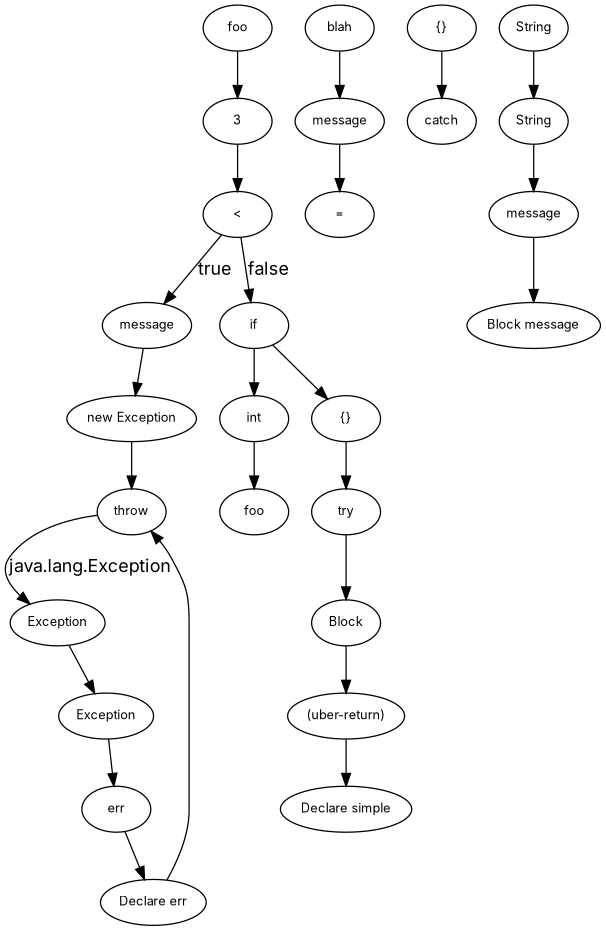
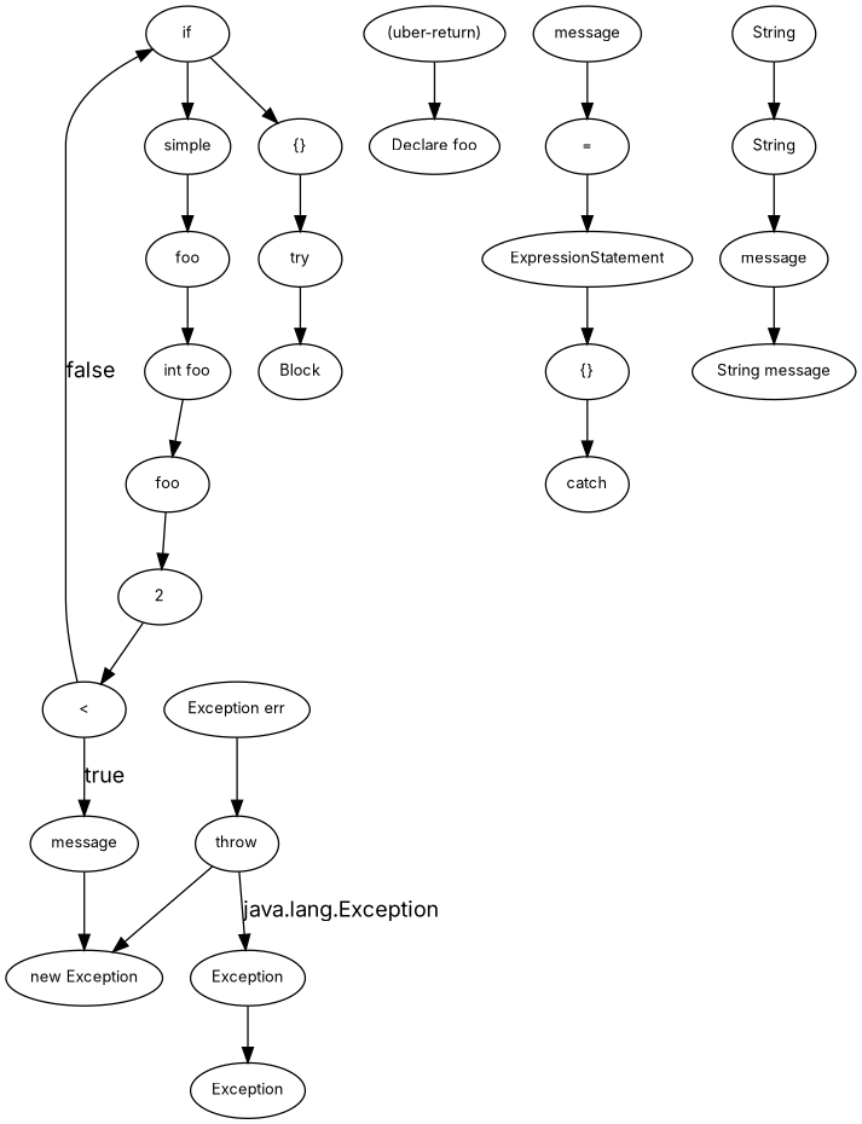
  digraph {
    fontname=Inter
    node [fontname=Inter fontsize=10]
    edge [fontname=Inter]
    n1 [label=Block]
    n2 [label="(uber-return)"]
-   n3 [label="Declare simple"]
+   n3 [label="Declare foo"]
    n4 [label=message]
    n5 [label="new Exception"]
    n6 [label=throw]
    n7 [label=message]
    n8 [label="="]
+   n9 [label=ExpressionStatement]
    n10 [label="{}"]
    n11 [label=catch]
-   n12 [label=err]
-   n13 [label="Declare err"]
+   n13 [label="Exception err"]
    n14 [label=Exception]
    n15 [label=Exception]
-   n16 [label=blah]
    n17 [label=try]
    n18 [label=foo]
+   n19 [label="int foo"]
    n20 [label=foo]
-   n21 [label=int]
-   n22 [label=3]
+   n21 [label=simple]
+   n22 [label=2]
    n23 [label=message]
-   n24 [label="Block message"]
+   n24 [label="String message"]
    n25 [label=String]
    n26 [label=String]
    n27 [label="<"]
    n28 [label=if]
    n29 [label="{}"]
-   n1 -> n2
    n2 -> n3
    n4 -> n5
-   n5 -> n6
+   n6 -> n5
    n6 -> n14 [label="java.lang.Exception"]
    n7 -> n8
+   n8 -> n9
+   n9 -> n10
    n10 -> n11
-   n12 -> n13
    n13 -> n6
    n14 -> n15
-   n15 -> n12
-   n16 -> n7
    n17 -> n1
+   n18 -> n19
+   n19 -> n20
    n20 -> n22
    n21 -> n18
    n22 -> n27
    n23 -> n24
    n25 -> n26
    n26 -> n23
    n27 -> n4 [label=true]
    n27 -> n28 [label=false]
    n28 -> n21
    n28 -> n29
    n29 -> n17
  }
